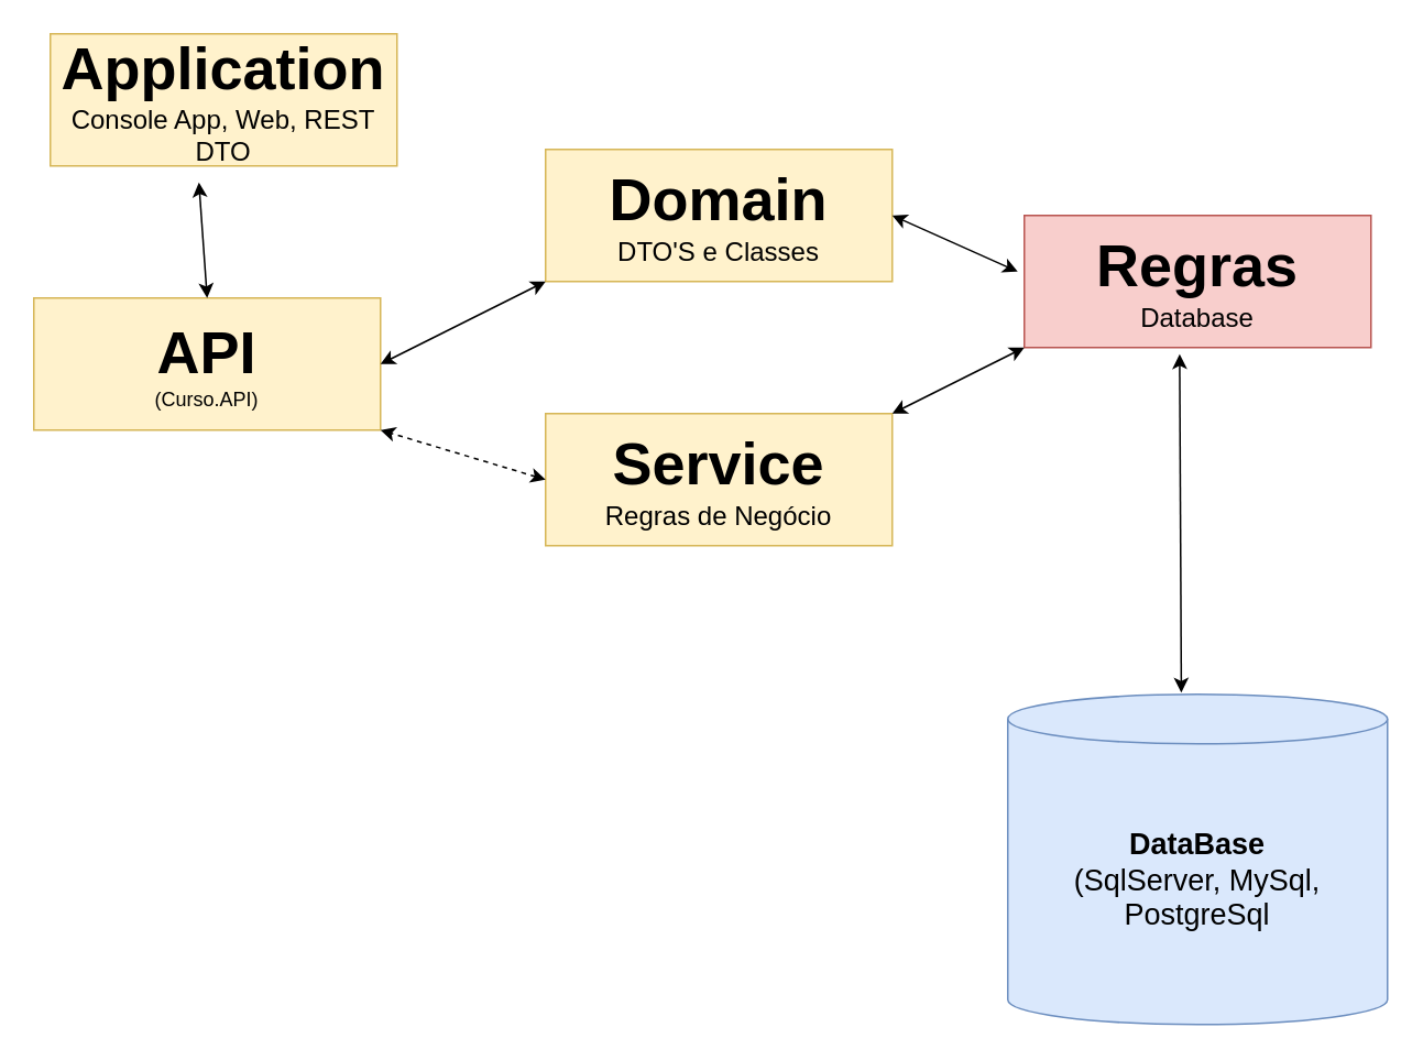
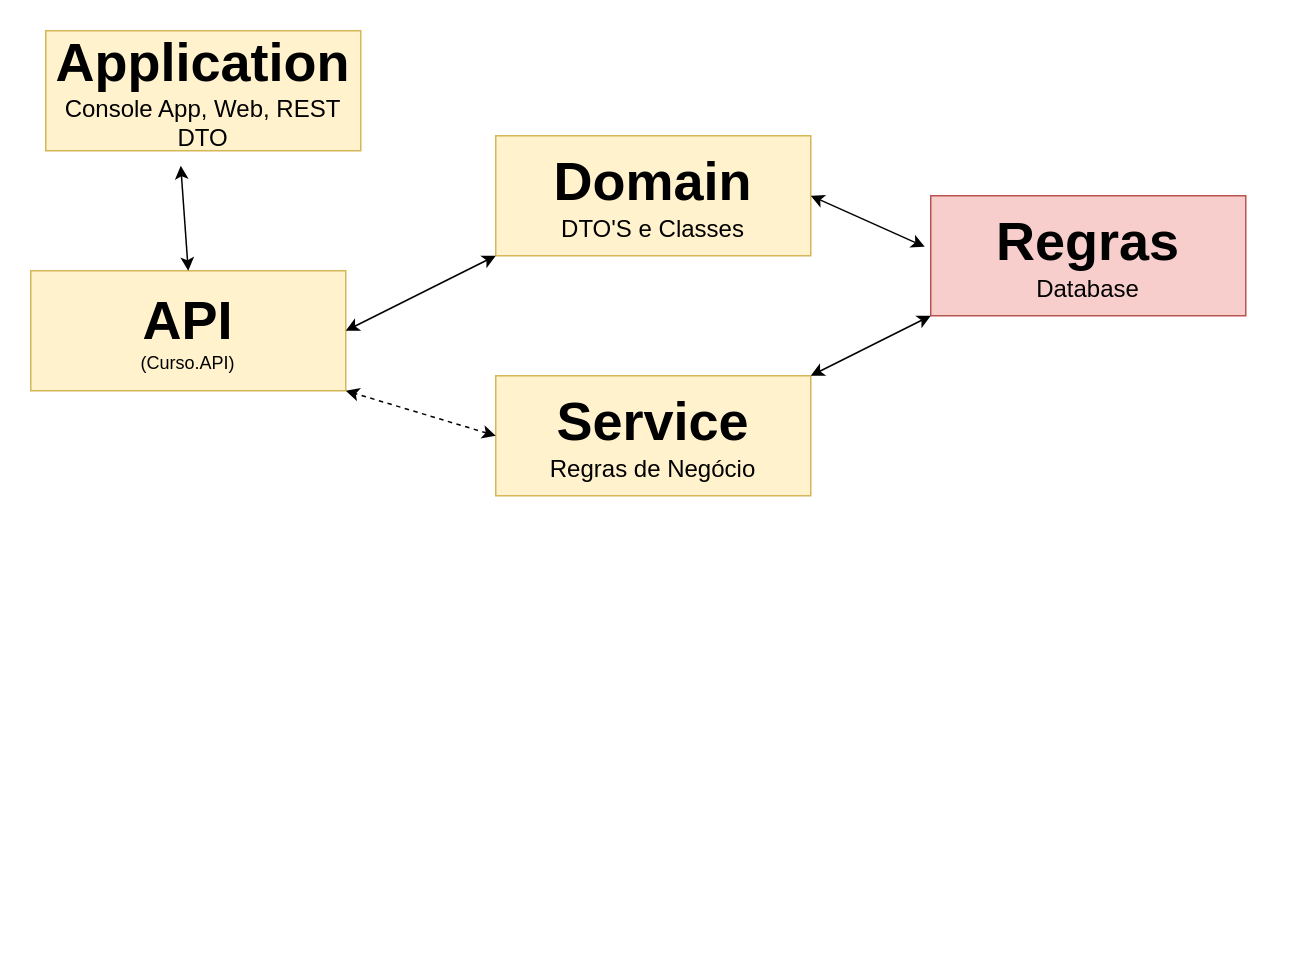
  <mxCell id="0" />
  <mxCell id="1" parent="0" />
  <mxCell id="2" value="&lt;font style=&quot;&quot;&gt;&lt;span style=&quot;font-size: 36px;&quot;&gt;&lt;b&gt;Application&lt;/b&gt;&lt;/span&gt;&lt;br&gt;&lt;font size=&quot;3&quot;&gt;Console App, Web, REST DTO&lt;/font&gt;&lt;br&gt;&lt;/font&gt;" style="rounded=0;whiteSpace=wrap;html=1;fillColor=#fff2cc;strokeColor=#d6b656;" parent="1" vertex="1"><mxGeometry x="30" y="20" width="210" height="80" as="geometry" /></mxCell>
  <mxCell id="3" value="&lt;font style=&quot;&quot;&gt;&lt;span style=&quot;font-size: 36px;&quot;&gt;&lt;b&gt;Domain&lt;/b&gt;&lt;br&gt;&lt;/span&gt;&lt;font size=&quot;3&quot;&gt;DTO'S e Classes&lt;/font&gt;&lt;br&gt;&lt;/font&gt;" style="rounded=0;whiteSpace=wrap;html=1;fillColor=#fff2cc;strokeColor=#d6b656;" parent="1" vertex="1"><mxGeometry x="330" y="90" width="210" height="80" as="geometry" /></mxCell>
  <mxCell id="4" value="&lt;font style=&quot;&quot;&gt;&lt;span style=&quot;font-size: 36px;&quot;&gt;&lt;b&gt;Regras&lt;/b&gt;&lt;/span&gt;&lt;br&gt;&lt;font size=&quot;3&quot;&gt;Database&lt;/font&gt;&lt;br&gt;&lt;/font&gt;" style="rounded=0;whiteSpace=wrap;html=1;fillColor=#f8cecc;strokeColor=#b85450;" parent="1" vertex="1"><mxGeometry x="620" y="130" width="210" height="80" as="geometry" /></mxCell>
  <mxCell id="5" value="&lt;font style=&quot;&quot;&gt;&lt;b&gt;&lt;span style=&quot;font-size: 36px;&quot;&gt;Service&lt;/span&gt;&lt;br&gt;&lt;/b&gt;&lt;font size=&quot;3&quot;&gt;Regras de Negócio&lt;/font&gt;&lt;br&gt;&lt;/font&gt;" style="rounded=0;whiteSpace=wrap;html=1;fillColor=#fff2cc;strokeColor=#d6b656;" parent="1" vertex="1"><mxGeometry x="330" y="250" width="210" height="80" as="geometry" /></mxCell>
  <mxCell id="6" value="" style="endArrow=classic;startArrow=classic;html=1;rounded=0;fontSize=18;entryX=-0.019;entryY=0.425;entryDx=0;entryDy=0;entryPerimeter=0;exitX=1;exitY=0.5;exitDx=0;exitDy=0;exitPerimeter=0;" parent="1" target="4" edge="1" source="3"><mxGeometry width="50" height="50" relative="1" as="geometry"><mxPoint x="530" y="70" as="sourcePoint" /><mxPoint x="690.93" y="108" as="targetPoint" /></mxGeometry></mxCell>
  <mxCell id="7" value="" style="endArrow=classic;startArrow=classic;html=1;rounded=0;fontSize=18;entryX=0;entryY=1;entryDx=0;entryDy=0;exitX=1;exitY=0;exitDx=0;exitDy=0;" parent="1" target="4" edge="1" source="5"><mxGeometry width="50" height="50" relative="1" as="geometry"><mxPoint x="530" y="230" as="sourcePoint" /><mxPoint x="681.06" y="194" as="targetPoint" /></mxGeometry></mxCell>
- <mxCell id="8" value="&lt;b&gt;DataBase&lt;/b&gt;&lt;br&gt;(SqlServer, MySql, PostgreSql" style="shape=cylinder3;whiteSpace=wrap;html=1;boundedLbl=1;backgroundOutline=1;size=15;fontSize=18;fillColor=#dae8fc;strokeColor=#6c8ebf;" parent="1" vertex="1"><mxGeometry x="610" y="420" width="230" height="200" as="geometry" /></mxCell>
- <mxCell id="9" value="" style="endArrow=classic;startArrow=classic;html=1;rounded=0;fontSize=18;entryX=0.448;entryY=1.05;entryDx=0;entryDy=0;entryPerimeter=0;exitX=0.457;exitY=-0.005;exitDx=0;exitDy=0;exitPerimeter=0;" parent="1" target="4" edge="1" source="8"><mxGeometry width="50" height="50" relative="1" as="geometry"><mxPoint x="714.57" y="396" as="sourcePoint" /><mxPoint x="714.5" y="240" as="targetPoint" /></mxGeometry></mxCell>
  <mxCell id="10" value="&lt;font style=&quot;&quot;&gt;&lt;span style=&quot;font-size: 36px;&quot;&gt;&lt;b&gt;API&lt;br&gt;&lt;/b&gt;&lt;/span&gt;(Curso.API)&lt;br&gt;&lt;/font&gt;" style="rounded=0;whiteSpace=wrap;html=1;fillColor=#fff2cc;strokeColor=#d6b656;" vertex="1" parent="1"><mxGeometry x="20" y="180" width="210" height="80" as="geometry" /></mxCell>
  <mxCell id="11" value="" style="endArrow=classic;startArrow=classic;html=1;rounded=0;exitX=0.5;exitY=0;exitDx=0;exitDy=0;" edge="1" parent="1" source="10"><mxGeometry width="50" height="50" relative="1" as="geometry"><mxPoint x="120" y="170" as="sourcePoint" /><mxPoint x="120" y="110" as="targetPoint" /></mxGeometry></mxCell>
  <mxCell id="12" value="" style="endArrow=classic;startArrow=classic;html=1;rounded=0;entryX=0;entryY=1;entryDx=0;entryDy=0;" edge="1" parent="1" target="3"><mxGeometry width="50" height="50" relative="1" as="geometry"><mxPoint x="230" y="220" as="sourcePoint" /><mxPoint x="280" y="170" as="targetPoint" /></mxGeometry></mxCell>
  <mxCell id="13" value="" style="endArrow=classic;startArrow=classic;html=1;rounded=0;entryX=1;entryY=1;entryDx=0;entryDy=0;exitX=0;exitY=0.5;exitDx=0;exitDy=0;dashed=1;" edge="1" parent="1" source="5" target="10"><mxGeometry width="50" height="50" relative="1" as="geometry"><mxPoint x="230" y="315" as="sourcePoint" /><mxPoint x="280" y="265" as="targetPoint" /></mxGeometry></mxCell>
